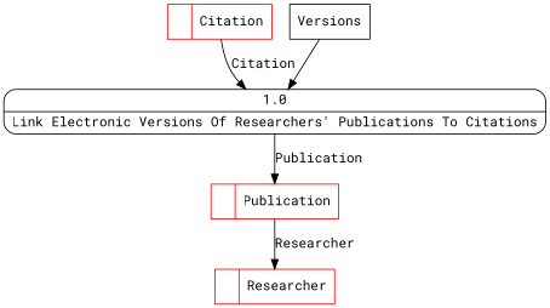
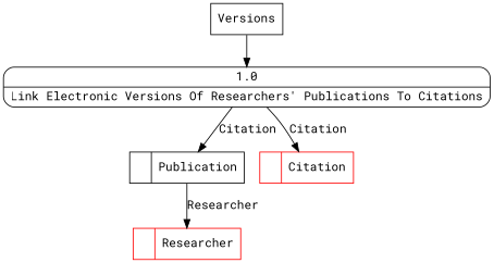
  digraph {
    fontname="Roboto Mono"
    node [fontname="Roboto Mono" shape=record]
    edge [fontname="Roboto Mono"]
-   n1 [label="<f0>  |<f1> Publication " color=red]
+   n1 [label="<f0>  |<f1> Publication "]
    n2 [color=red label="<f0>  |<f1> Researcher "]
    n3 [color=red label="<f0>  |<f1> Citation "]
    n4 [label=Versions shape=box]
    n5 [label="{<f0> 1.0|<f1> Link Electronic Versions Of Researchers' Publications To Citations }" shape=Mrecord]
    n1 -> n2 [label=Researcher]
    n4 -> n5
-   n5 -> n1 [label=Publication]
-   n3 -> n5 [label=Citation]
+   n5 -> n1 [label=Citation]
+   n5 -> n3 [label=Citation]
  }
